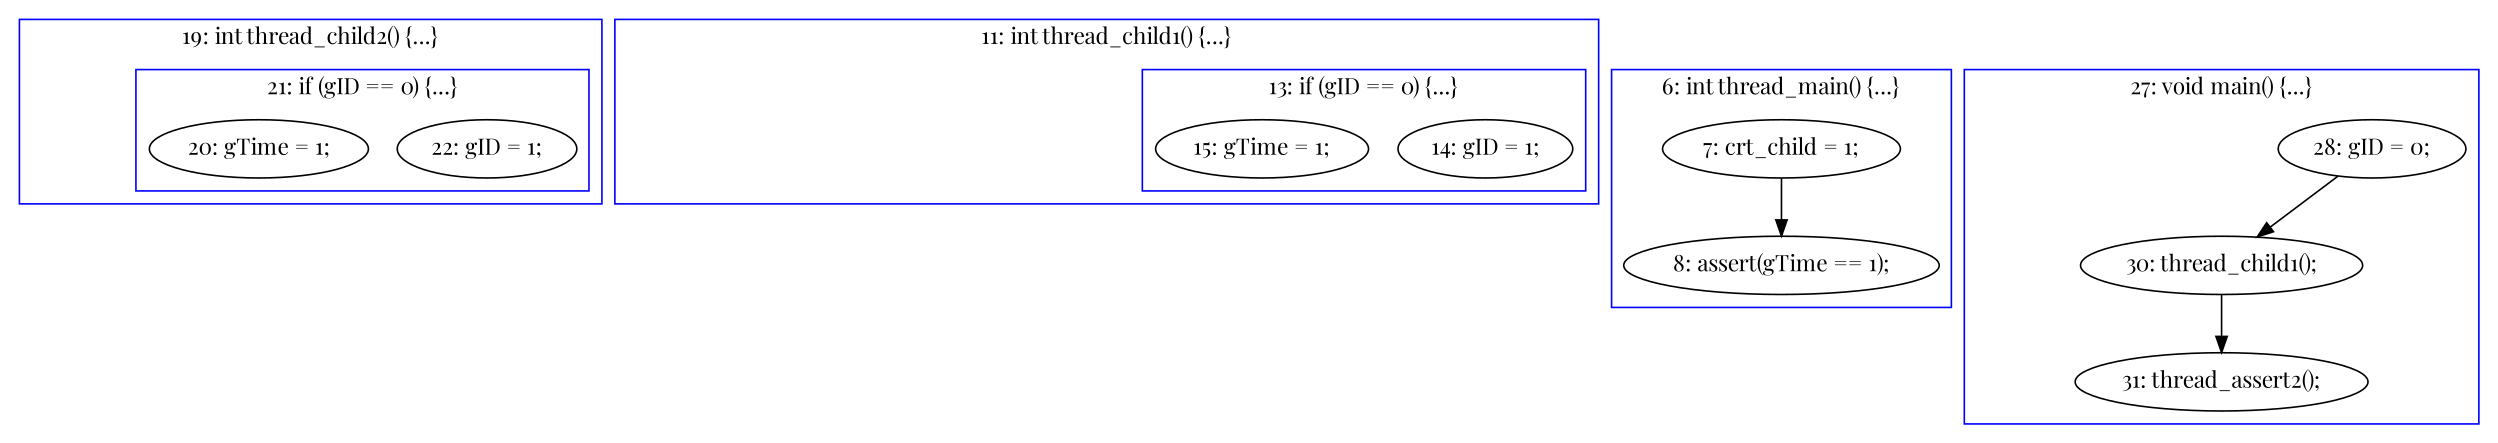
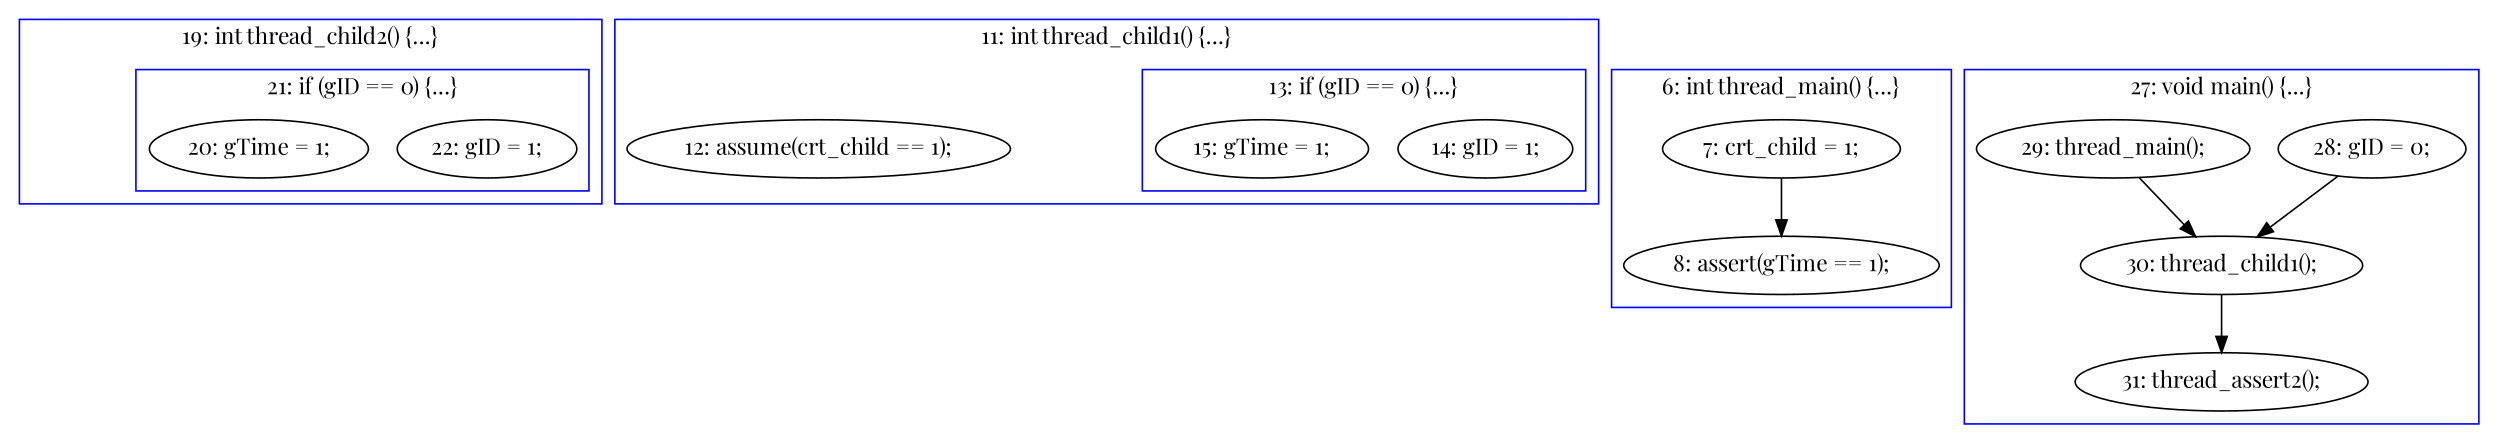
  digraph {
    compound=true
    fontname="Playfair Display"
    node [fontname="Playfair Display"]
    edge [fontname="Playfair Display"]
    n1 [label="22: gID = 1;"]
    n2 [label="20: gTime = 1;"]
    n3 [label=" " style=invisible]
    n4 [label="14: gID = 1;"]
    n5 [label="15: gTime = 1;"]
    n6 [label=" " style=invisible]
+   n7 [label="12: assume(crt_child == 1);"]
    n8 [label="7: crt_child = 1;"]
    n9 [label="8: assert(gTime == 1);"]
    n10 [label="30: thread_child1();"]
    n11 [label="31: thread_assert2();"]
    n12 [label="28: gID = 0;"]
+   n13 [label="29: thread_main();"]
    subgraph cluster_1 {
      color=blue
      label="19: int thread_child2() {...}"
      n3
      subgraph cluster_2 {
        color=blue
        label="21: if (gID == 0) {...}"
        n1
        n2
      }
    }
    subgraph cluster_3 {
      color=blue
      label="11: int thread_child1() {...}"
      n6
+     n7
      subgraph cluster_4 {
        color=blue
        label="13: if (gID == 0) {...}"
        n4
        n5
      }
    }
    subgraph cluster_5 {
      color=blue
      label="6: int thread_main() {...}"
      n8
      n9
    }
    subgraph cluster_6 {
      color=blue
      label="27: void main() {...}"
      n10
      n11
      n12
+     n13
    }
    n8 -> n9
    n10 -> n11
    n12 -> n10
+   n13 -> n10
  }
